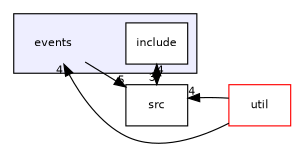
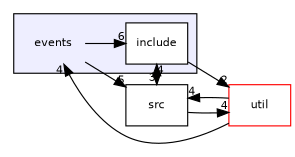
  digraph {
    compound=true
    rankdir=LR
    node [fontname=Helvetica fontsize=10 shape=box color=black fillcolor=white style=filled]
    edge [headlabel=4 labeldistance=1.5 labelfontname=Helvetica labelfontsize=10]
    n1 [label=events shape=plaintext color="" fillcolor="" style=""]
    n2 [label=include]
    n3 [label=src]
    n4 [color=red label=util]
    subgraph cluster_1 {
      bgcolor="#eeeeff"
      pencolor=black
      n1
      n2
    }
+   n1 -> n2 [headlabel=6]
    n1 -> n3 [headlabel=5]
    n2 -> n3 [headlabel=3]
+   n2 -> n4 [headlabel=2]
    n3 -> n2
+   n3 -> n4
    n4 -> n1
    n4 -> n3
  }
